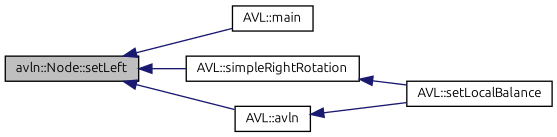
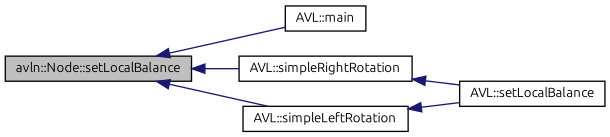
  digraph {
    fontname=Ubuntu
    rankdir=LR
    node [color=black fillcolor=white fontname=Ubuntu fontsize=10 shape=record style=filled]
    edge [color=midnightblue dir=back fontname=Ubuntu fontsize=10 labelfontname=Helvetica labelfontsize=10 style=solid]
-   n1 [fillcolor=grey75 fontcolor=black height=0.2 label="avln::Node::setLeft" width=0.4]
+   n1 [fillcolor=grey75 fontcolor=black height=0.2 label="avln::Node::setLocalBalance" width=0.4]
    n2 [height=0.2 label="AVL::main" width=0.4]
    n3 [height=0.2 label="AVL::simpleRightRotation" width=0.4]
-   n4 [height=0.2 label="AVL::avln" width=0.4]
+   n4 [height=0.2 label="AVL::simpleLeftRotation" width=0.4]
    n5 [height=0.2 label="AVL::setLocalBalance" width=0.4]
    n1 -> n2
    n1 -> n3
    n1 -> n4
    n3 -> n5
    n4 -> n5
  }
